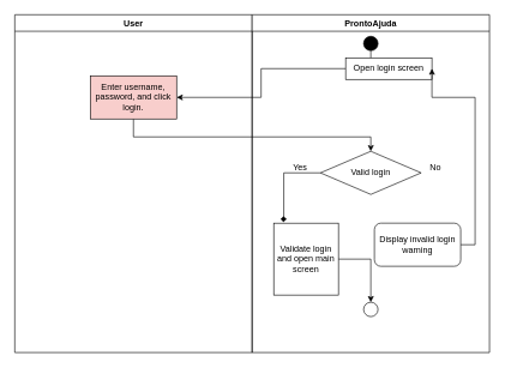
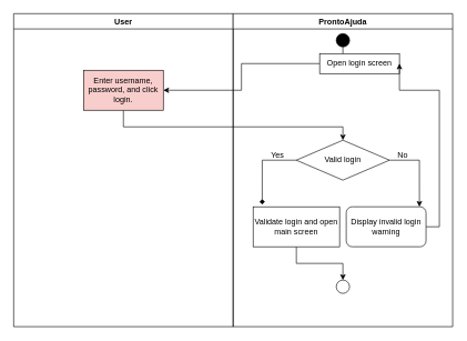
  <mxCell id="0" />
  <mxCell id="1" parent="0" />
  <mxCell id="2" value="User" style="swimlane;whiteSpace=wrap;html=1;movable=0;resizable=0;rotatable=0;deletable=0;editable=0;locked=1;connectable=0;" vertex="1" parent="1"><mxGeometry x="20" y="20" width="330" height="470" as="geometry" /></mxCell>
  <mxCell id="3" value="ProntoAjuda" style="swimlane;whiteSpace=wrap;html=1;movable=0;resizable=0;rotatable=0;deletable=0;editable=0;locked=1;connectable=0;" vertex="1" parent="1"><mxGeometry x="350" y="20" width="330" height="470" as="geometry" /></mxCell>
  <mxCell id="4" style="edgeStyle=orthogonalEdgeStyle;rounded=0;orthogonalLoop=1;jettySize=auto;html=1;entryX=0.5;entryY=0;entryDx=0;entryDy=0;" edge="1" parent="1" source="5" target="7"><mxGeometry relative="1" as="geometry" /></mxCell>
  <mxCell id="5" value="" style="ellipse;whiteSpace=wrap;html=1;aspect=fixed;fillColor=#000000;" vertex="1" parent="1"><mxGeometry x="505" y="50" width="20" height="20" as="geometry" /></mxCell>
  <mxCell id="6" style="edgeStyle=orthogonalEdgeStyle;rounded=0;orthogonalLoop=1;jettySize=auto;html=1;entryX=1;entryY=0.5;entryDx=0;entryDy=0;" edge="1" parent="1" source="7" target="9"><mxGeometry relative="1" as="geometry"><mxPoint x="250" y="135" as="targetPoint" /></mxGeometry></mxCell>
  <mxCell id="7" value="Open login screen" style="rounded=0;whiteSpace=wrap;html=1;" vertex="1" parent="1"><mxGeometry x="480" y="80" width="120" height="30" as="geometry" /></mxCell>
  <mxCell id="8" style="edgeStyle=orthogonalEdgeStyle;rounded=0;orthogonalLoop=1;jettySize=auto;html=1;" edge="1" parent="1" source="9" target="10"><mxGeometry relative="1" as="geometry"><Array as="points"><mxPoint x="185" y="190" /><mxPoint x="515" y="190" /></Array></mxGeometry></mxCell>
  <mxCell id="9" value="Enter username, password, and click login." style="rounded=0;whiteSpace=wrap;html=1;fillColor=#f8cecc;" vertex="1" parent="1"><mxGeometry x="125" y="105" width="120" height="60" as="geometry" /></mxCell>
  <mxCell id="10" value="Valid login" style="rhombus;whiteSpace=wrap;html=1;" vertex="1" parent="1"><mxGeometry x="445" y="210" width="140" height="60" as="geometry" /></mxCell>
  <mxCell id="11" style="edgeStyle=orthogonalEdgeStyle;rounded=0;orthogonalLoop=1;jettySize=auto;html=1;entryX=0.5;entryY=0;entryDx=0;entryDy=0;" edge="1" parent="1" source="12" target="19"><mxGeometry relative="1" as="geometry" /></mxCell>
- <mxCell id="12" value="Validate login and open main screen" style="rounded=0;whiteSpace=wrap;html=1;" vertex="1" parent="1"><mxGeometry x="380" y="310" width="90" height="100" as="geometry" /></mxCell>
+ <mxCell id="12" value="Validate login and open main screen" style="rounded=0;whiteSpace=wrap;html=1;" vertex="1" parent="1"><mxGeometry x="380" y="310" width="130" height="60" as="geometry" /></mxCell>
  <mxCell id="13" value="Yes" style="text;html=1;align=center;verticalAlign=middle;whiteSpace=wrap;rounded=0;" vertex="1" parent="1"><mxGeometry x="387" y="218" width="60" height="30" as="geometry" /></mxCell>
  <mxCell id="14" style="edgeStyle=orthogonalEdgeStyle;rounded=0;orthogonalLoop=1;jettySize=auto;html=1;entryX=1;entryY=0.5;entryDx=0;entryDy=0;" edge="1" parent="1" source="15" target="7"><mxGeometry relative="1" as="geometry"><Array as="points"><mxPoint x="660" y="340" /><mxPoint x="660" y="135" /></Array></mxGeometry></mxCell>
  <mxCell id="15" value="Display invalid login warning" style="whiteSpace=wrap;html=1;rounded=1;" vertex="1" parent="1"><mxGeometry x="520" y="310" width="120" height="60" as="geometry" /></mxCell>
  <mxCell id="16" style="edgeStyle=orthogonalEdgeStyle;rounded=0;orthogonalLoop=1;jettySize=auto;html=1;entryX=0.105;entryY=-0.056;entryDx=0;entryDy=0;entryPerimeter=0;endArrow=diamond;" edge="1" parent="1" source="10" target="12"><mxGeometry relative="1" as="geometry"><mxPoint x="394" y="300" as="targetPoint" /><Array as="points"><mxPoint x="394" y="240" /></Array></mxGeometry></mxCell>
+ <mxCell id="17" style="edgeStyle=orthogonalEdgeStyle;rounded=0;orthogonalLoop=1;jettySize=auto;html=1;entryX=0.917;entryY=0;entryDx=0;entryDy=0;entryPerimeter=0;" edge="1" parent="1" source="10" target="15"><mxGeometry relative="1" as="geometry"><Array as="points"><mxPoint x="630" y="240" /></Array></mxGeometry></mxCell>
  <mxCell id="18" value="No" style="text;html=1;align=center;verticalAlign=middle;whiteSpace=wrap;rounded=0;" vertex="1" parent="1"><mxGeometry x="575" y="218" width="60" height="30" as="geometry" /></mxCell>
  <mxCell id="19" value="" style="ellipse;whiteSpace=wrap;html=1;aspect=fixed;fillColor=#FFFFFF;" vertex="1" parent="1"><mxGeometry x="505" y="420" width="20" height="20" as="geometry" /></mxCell>
